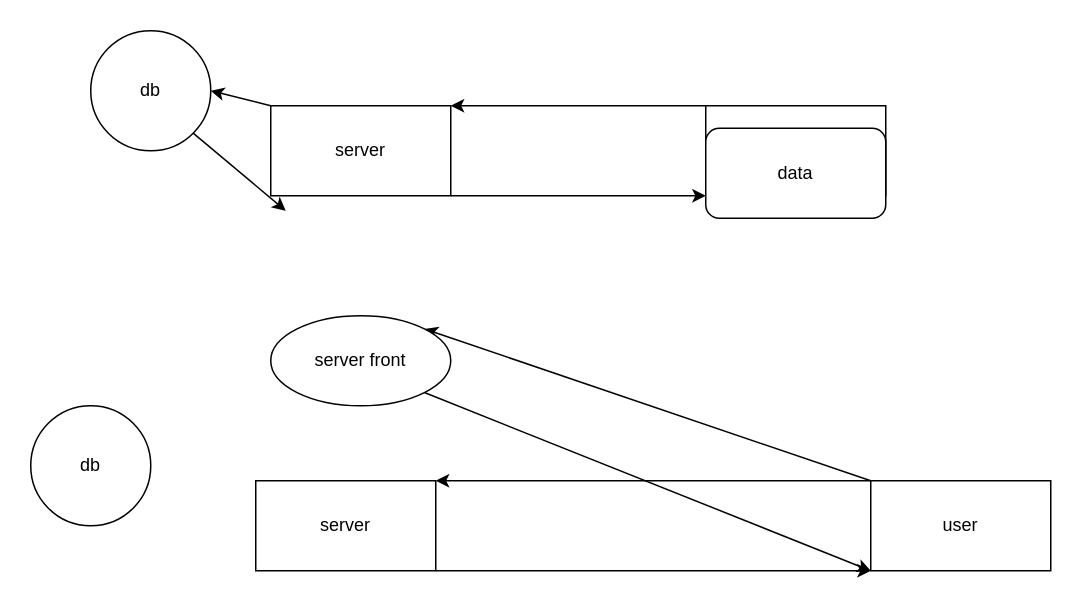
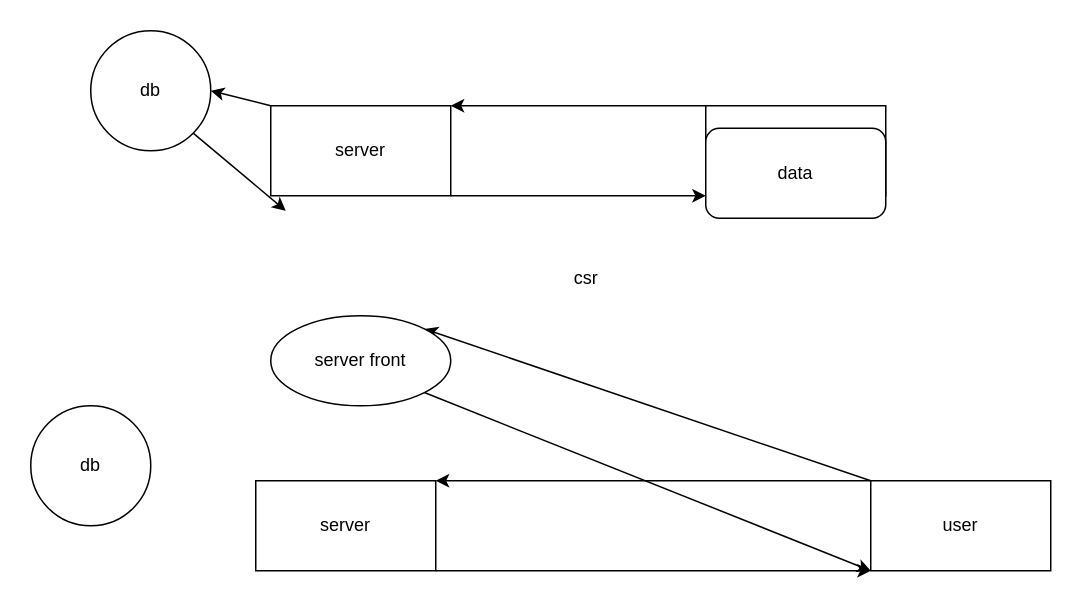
  <mxCell id="0" />
  <mxCell id="1" parent="0" />
  <mxCell id="2" style="edgeStyle=none;html=1;exitX=0;exitY=0;exitDx=0;exitDy=0;entryX=1;entryY=0.5;entryDx=0;entryDy=0;" edge="1" parent="1" source="4" target="9"><mxGeometry relative="1" as="geometry" /></mxCell>
  <mxCell id="3" style="edgeStyle=none;html=1;exitX=1;exitY=1;exitDx=0;exitDy=0;entryX=0;entryY=1;entryDx=0;entryDy=0;" edge="1" parent="1" source="4" target="7"><mxGeometry relative="1" as="geometry" /></mxCell>
  <mxCell id="4" value="server" style="whiteSpace=wrap;html=1;" vertex="1" parent="1"><mxGeometry x="180" y="70" width="120" height="60" as="geometry" /></mxCell>
  <mxCell id="5" value="Text" style="text;html=1;align=center;verticalAlign=middle;resizable=0;points=[];autosize=1;strokeColor=none;fillColor=none;" vertex="1" parent="1"><mxGeometry x="465" y="85" width="50" height="30" as="geometry" /></mxCell>
  <mxCell id="6" style="edgeStyle=none;html=1;exitX=0;exitY=0;exitDx=0;exitDy=0;entryX=1;entryY=0;entryDx=0;entryDy=0;" edge="1" parent="1" source="7" target="4"><mxGeometry relative="1" as="geometry" /></mxCell>
  <mxCell id="7" value="user" style="whiteSpace=wrap;html=1;" vertex="1" parent="1"><mxGeometry x="470" y="70" width="120" height="60" as="geometry" /></mxCell>
  <mxCell id="8" style="edgeStyle=none;html=1;exitX=1;exitY=1;exitDx=0;exitDy=0;" edge="1" parent="1" source="9"><mxGeometry relative="1" as="geometry"><mxPoint x="190" y="140" as="targetPoint" /></mxGeometry></mxCell>
  <mxCell id="9" value="db" style="ellipse;whiteSpace=wrap;html=1;" vertex="1" parent="1"><mxGeometry x="60" y="20" width="80" height="80" as="geometry" /></mxCell>
  <mxCell id="10" value="data" style="rounded=1;whiteSpace=wrap;html=1;" vertex="1" parent="1"><mxGeometry x="470" y="85" width="120" height="60" as="geometry" /></mxCell>
+ <mxCell id="11" value="csr&lt;br&gt;" style="text;html=1;align=center;verticalAlign=middle;resizable=0;points=[];autosize=1;strokeColor=none;fillColor=none;" vertex="1" parent="1"><mxGeometry x="370" y="170" width="40" height="30" as="geometry" /></mxCell>
  <mxCell id="12" style="edgeStyle=none;html=1;exitX=1;exitY=1;exitDx=0;exitDy=0;entryX=0;entryY=1;entryDx=0;entryDy=0;" edge="1" parent="1" source="13" target="17"><mxGeometry relative="1" as="geometry" /></mxCell>
  <mxCell id="13" value="server" style="whiteSpace=wrap;html=1;" vertex="1" parent="1"><mxGeometry x="170" y="320" width="120" height="60" as="geometry" /></mxCell>
  <mxCell id="14" value="db" style="ellipse;whiteSpace=wrap;html=1;" vertex="1" parent="1"><mxGeometry x="20" y="270" width="80" height="80" as="geometry" /></mxCell>
  <mxCell id="15" style="edgeStyle=none;html=1;exitX=0;exitY=0;exitDx=0;exitDy=0;entryX=1;entryY=0;entryDx=0;entryDy=0;" edge="1" parent="1" source="17" target="19"><mxGeometry relative="1" as="geometry" /></mxCell>
  <mxCell id="16" style="edgeStyle=none;html=1;exitX=0;exitY=0;exitDx=0;exitDy=0;entryX=1;entryY=0;entryDx=0;entryDy=0;" edge="1" parent="1" source="17" target="13"><mxGeometry relative="1" as="geometry" /></mxCell>
  <mxCell id="17" value="user" style="whiteSpace=wrap;html=1;" vertex="1" parent="1"><mxGeometry x="580" y="320" width="120" height="60" as="geometry" /></mxCell>
  <mxCell id="18" style="edgeStyle=none;html=1;exitX=1;exitY=1;exitDx=0;exitDy=0;entryX=0;entryY=1;entryDx=0;entryDy=0;" edge="1" parent="1" source="19" target="17"><mxGeometry relative="1" as="geometry" /></mxCell>
  <mxCell id="19" value="server front" style="ellipse;whiteSpace=wrap;html=1;" vertex="1" parent="1"><mxGeometry x="180" y="210" width="120" height="60" as="geometry" /></mxCell>
